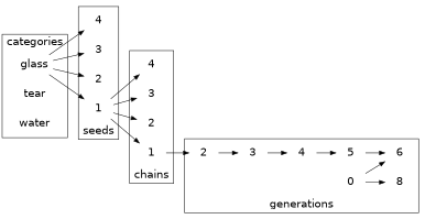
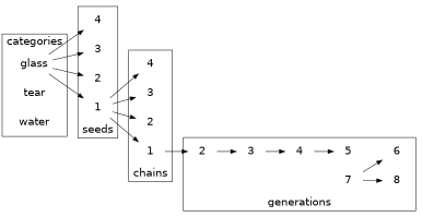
  digraph {
    compound=true
    fontname=helvetica
    fontsize=20
    rankdir=LR
    splines=false
    node [fontname=helvetica fontsize=20 shape=none]
    n1 [label=4]
    n2 [label=3]
    n3 [label=2]
    n4 [label=1]
    glass
    tear
    water
    n8 [label=4]
    n9 [label=3]
    n10 [label=2]
    n11 [label=1]
    n12 [label=2]
    n13 [label=3]
    n14 [label=4]
    n15 [label=5]
    n16 [label=6]
-   n17 [label=0]
+   n17 [label=7]
    n18 [label=8]
    subgraph cluster_1 {
      label=seeds
      labelloc=b
      n1
      n2
      n3
      n4
    }
    subgraph cluster_2 {
      label=categories
      glass
      tear
      water
    }
    subgraph cluster_3 {
      label=chains
      labelloc=b
      n8
      n9
      n10
      n11
    }
    subgraph cluster_4 {
      label=generations
      labelloc=b
      n12
      n13
      n14
      n15
      n16
      n17
      n18
    }
    n4 -> n8
    n4 -> n9
    n4 -> n10
    n4 -> n11
    glass -> n1
    glass -> n2
    glass -> n3
    glass -> n4
    n11 -> n12
    n12 -> n13
    n13 -> n14
    n14 -> n15
-   n15 -> n16
    n17 -> n16
    n17 -> n18
  }
